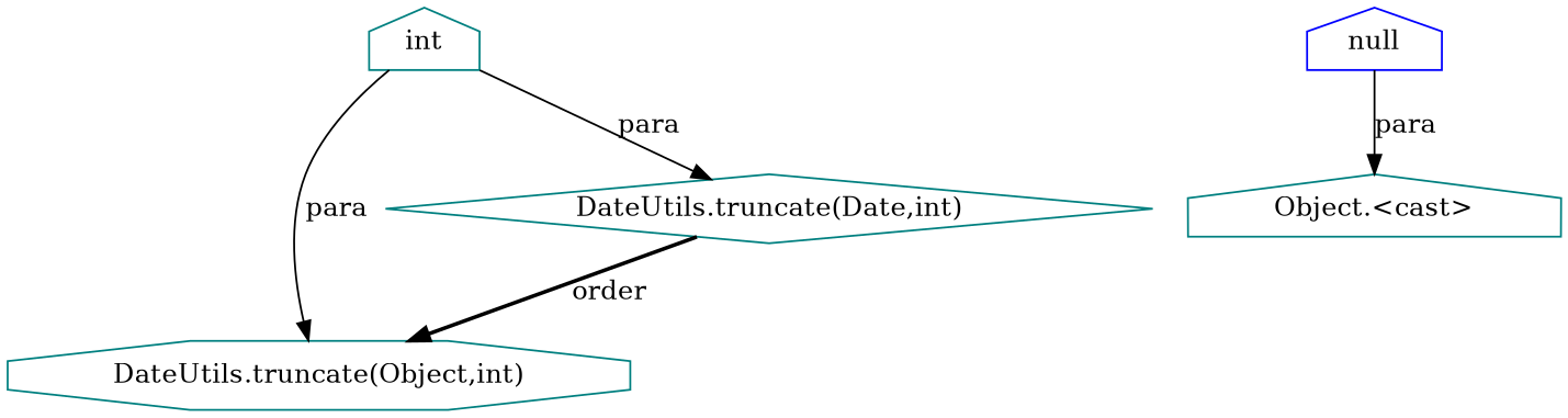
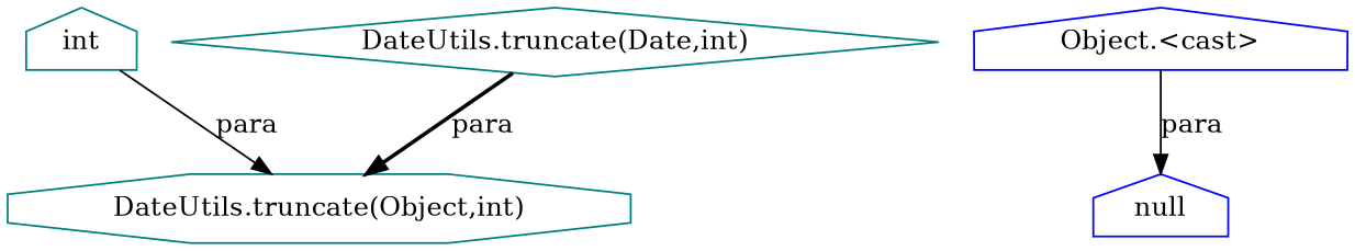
  digraph {
    node [color=teal shape=house]
    edge [style=solid]
    n1 [label="DateUtils.truncate(Object,int)" shape=octagon]
    n2 [label=int]
    n3 [label="DateUtils.truncate(Date,int)" shape=diamond]
-   n4 [label="Object.<cast>"]
+   n4 [color=blue label="Object.<cast>"]
    n5 [color=blue label=null]
    n2 -> n1 [label=para]
-   n2 -> n3 [label=para]
-   n3 -> n1 [label=order style=bold]
-   n5 -> n4 [label=para]
+   n3 -> n1 [label=para style=bold]
+   n4 -> n5 [label=para]
  }
